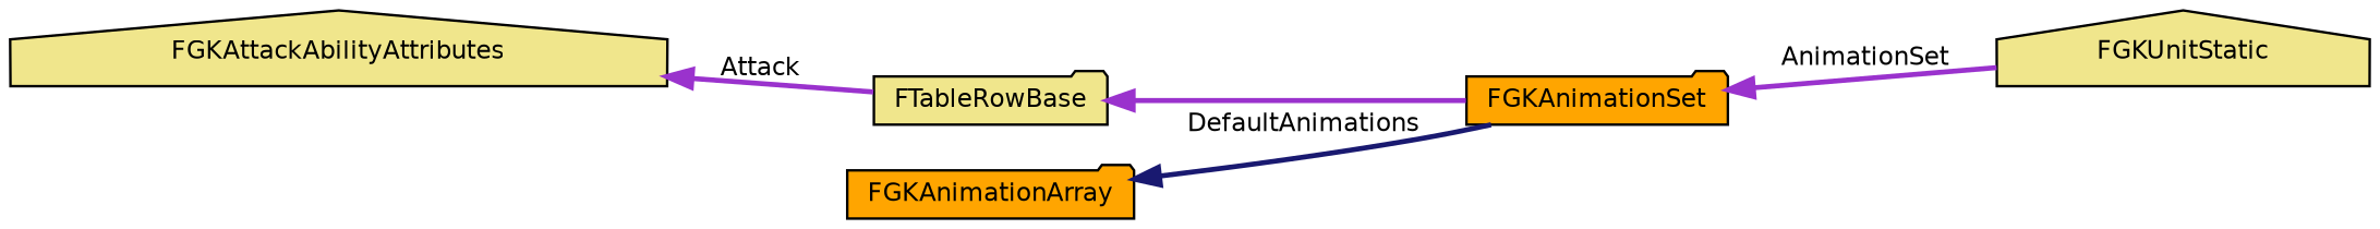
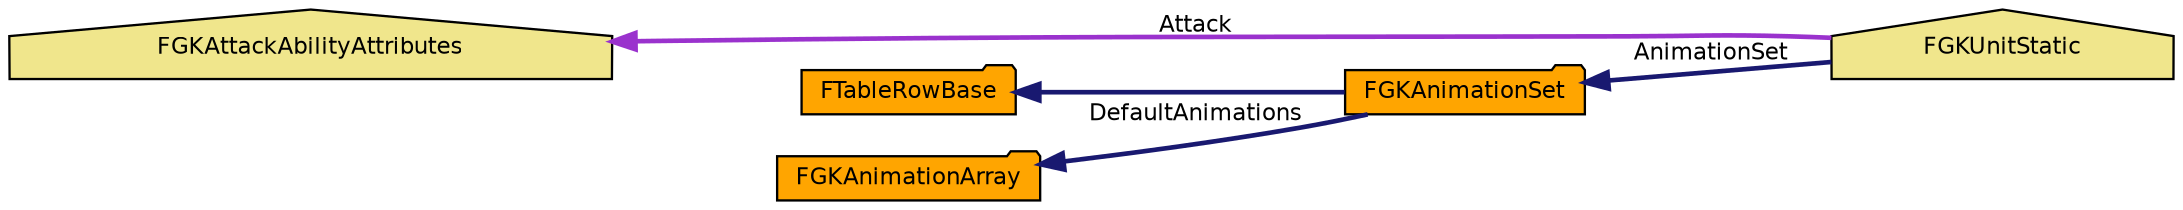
  digraph {
    rankdir=LR
    node [color=black fillcolor=orange fontname=Helvetica fontsize=10 shape=folder style=filled]
    edge [color=midnightblue dir=back fontname=Helvetica fontsize=10 labelfontname=Helvetica labelfontsize=10 style=bold]
    n1 [fillcolor=khaki fontcolor=black height=0.2 label=FGKUnitStatic shape=house width=0.4]
-   n2 [fillcolor=khaki height=0.2 label=FTableRowBase width=0.4]
+   n2 [height=0.2 label=FTableRowBase width=0.4]
    n3 [height=0.2 label=FGKAnimationSet width=0.4]
    n4 [fillcolor=khaki height=0.2 label=FGKAttackAbilityAttributes shape=house width=0.4]
    n5 [height=0.2 label=FGKAnimationArray width=0.4]
-   n2 -> n3 [color=darkorchid3]
-   n3 -> n1 [color=darkorchid3 label=" AnimationSet"]
-   n4 -> n2 [color=darkorchid3 label=" Attack"]
+   n2 -> n3
+   n3 -> n1 [label=" AnimationSet"]
+   n4 -> n1 [color=darkorchid3 label=" Attack"]
    n5 -> n3 [label=" DefaultAnimations"]
  }
